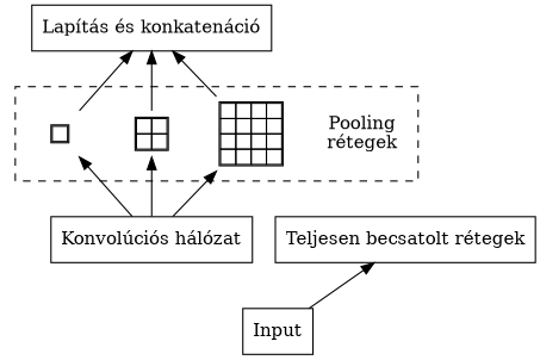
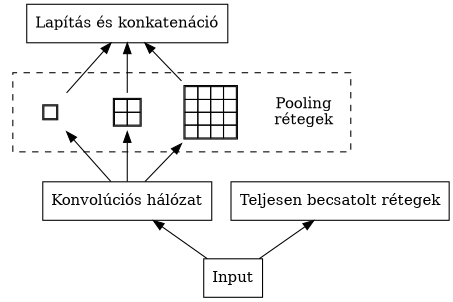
  digraph {
    fontname="DejaVu Serif"
    rankdir=BT
    node [fontname="DejaVu Serif" shape=plaintext]
    edge [fontname="DejaVu Serif"]
    n1 [label="Pooling\nrétegek"]
    n2 [label=<<table border="1" cellspacing="0" cellpadding="5">         <tr><td></td><td></td><td></td><td></td></tr>         <tr><td></td><td></td><td></td><td></td></tr>         <tr><td></td><td></td><td></td><td></td></tr>         <tr><td></td><td></td><td></td><td></td></tr>         </table>>]
    n3 [label=<<table border="1" cellspacing="0" cellpadding="5">         <tr><td></td><td></td></tr>         <tr><td></td><td></td></tr>         </table>>]
    n4 [label=<<table border="1" cellspacing="0" cellpadding="5">         <tr><td></td></tr>         </table>>]
    n5 [label="Lapítás és konkatenáció" shape=rectangle]
    n6 [label=Input shape=rectangle]
    n7 [label="Konvolúciós hálózat" shape=rectangle]
    n8 [label="Teljesen becsatolt rétegek" shape=rectangle]
    subgraph cluster_1 {
      style=dashed
      n1
      n2
      n3
      n4
    }
    n2 -> n5
    n3 -> n5
    n4 -> n5
+   n6 -> n7
    n6 -> n8
    n7 -> n2
    n7 -> n3
    n7 -> n4
  }
